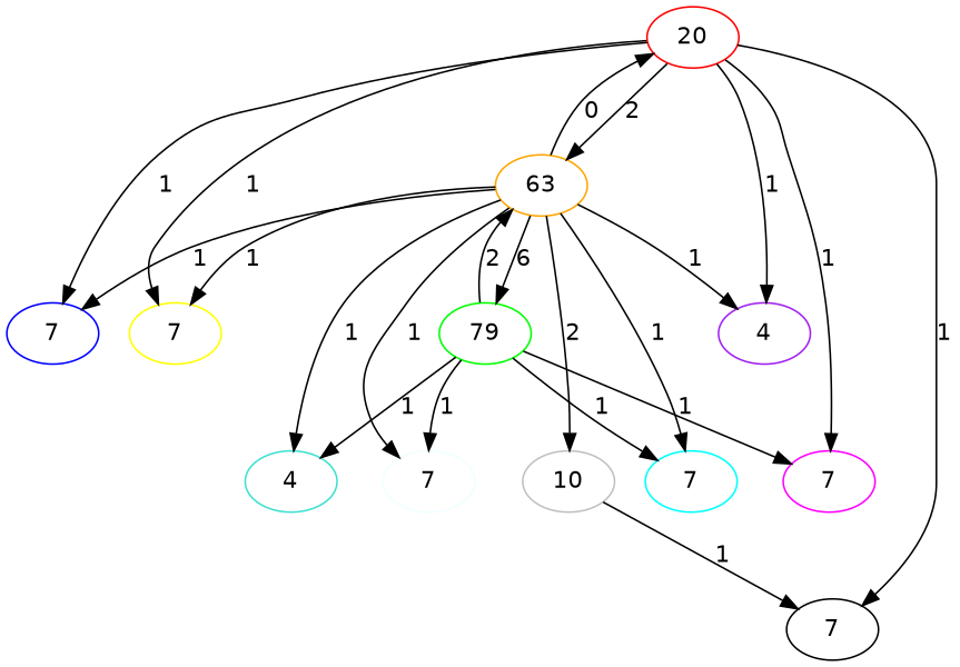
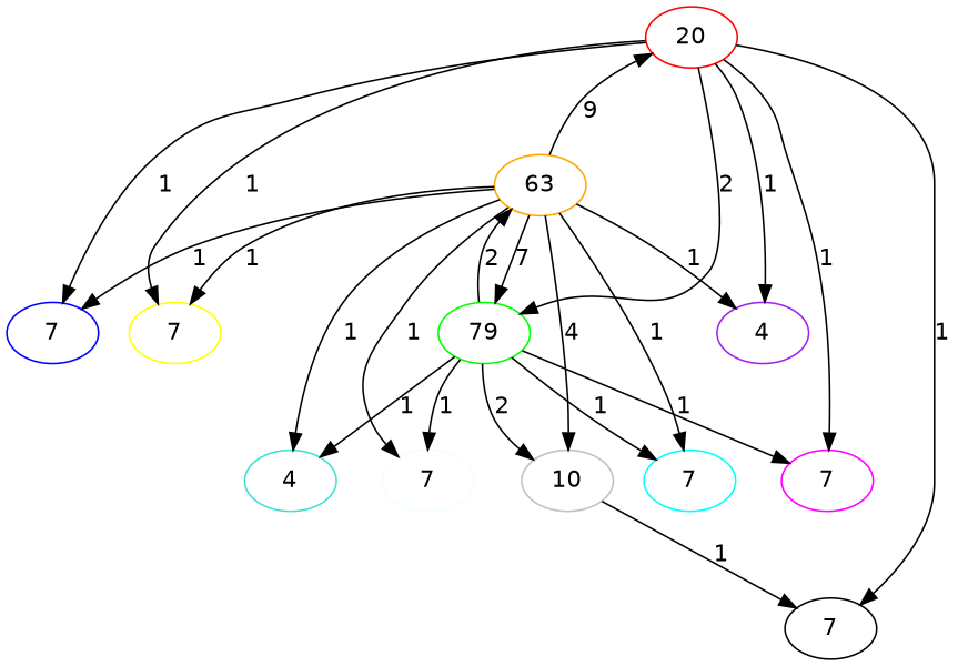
  strict digraph {
    fontname="DejaVu Sans"
    node [fontname="DejaVu Sans"]
    edge [fontname="DejaVu Sans"]
    n1 [color=red label=20]
    n2 [color=blue label=7]
    n3 [color=yellow label=7]
    n4 [color=purple label=4]
    n5 [color=orange label=63]
    n6 [color=magenta label=7]
    n7 [color=black label=7]
    n8 [color=green label=79]
    n9 [color=cyan label=7]
    n10 [color=turquoise label=4]
    n11 [color=azure label=7]
    n12 [color=silver label=10]
    n1 -> n2 [label=1]
    n1 -> n3 [label=1]
    n1 -> n4 [label=1]
-   n1 -> n5 [label=2]
+   n1 -> n8 [label=2]
    n1 -> n6 [label=1]
    n1 -> n7 [label=1]
-   n5 -> n1 [label=0]
+   n5 -> n1 [label=9]
    n5 -> n2 [label=1]
    n5 -> n3 [label=1]
    n5 -> n4 [label=1]
-   n5 -> n8 [label=6]
+   n5 -> n8 [label=7]
    n5 -> n9 [label=1]
    n5 -> n10 [label=1]
    n5 -> n11 [label=1]
-   n5 -> n12 [label=2]
+   n5 -> n12 [label=4]
    n8 -> n5 [label=2]
    n8 -> n6 [label=1]
    n8 -> n9 [label=1]
    n8 -> n10 [label=1]
    n8 -> n11 [label=1]
+   n8 -> n12 [label=2]
    n12 -> n7 [label=1]
  }
